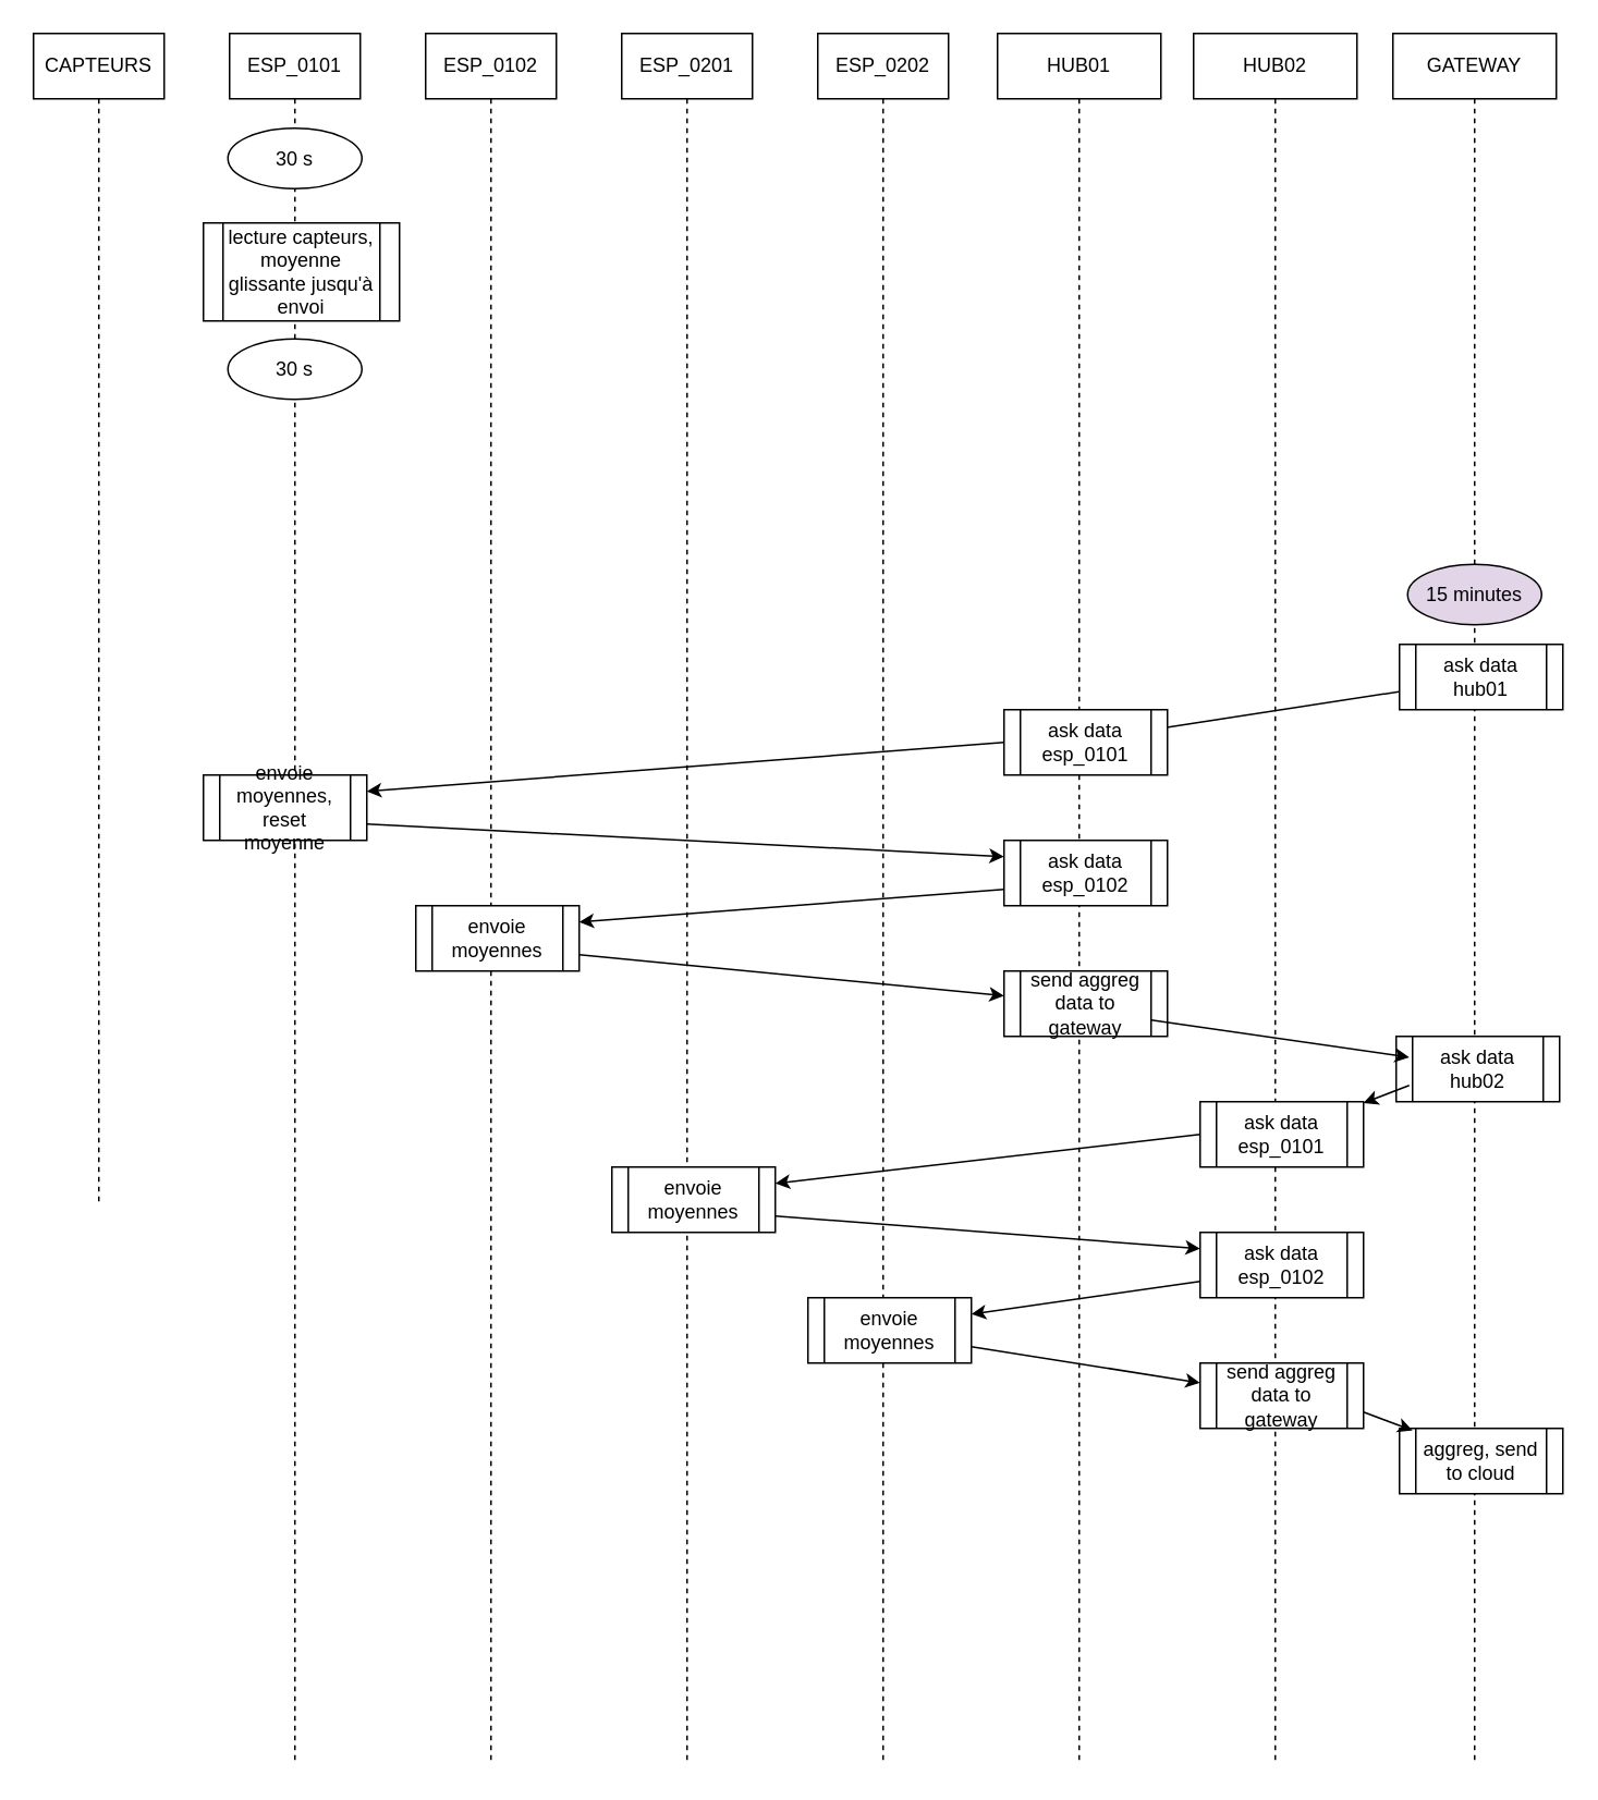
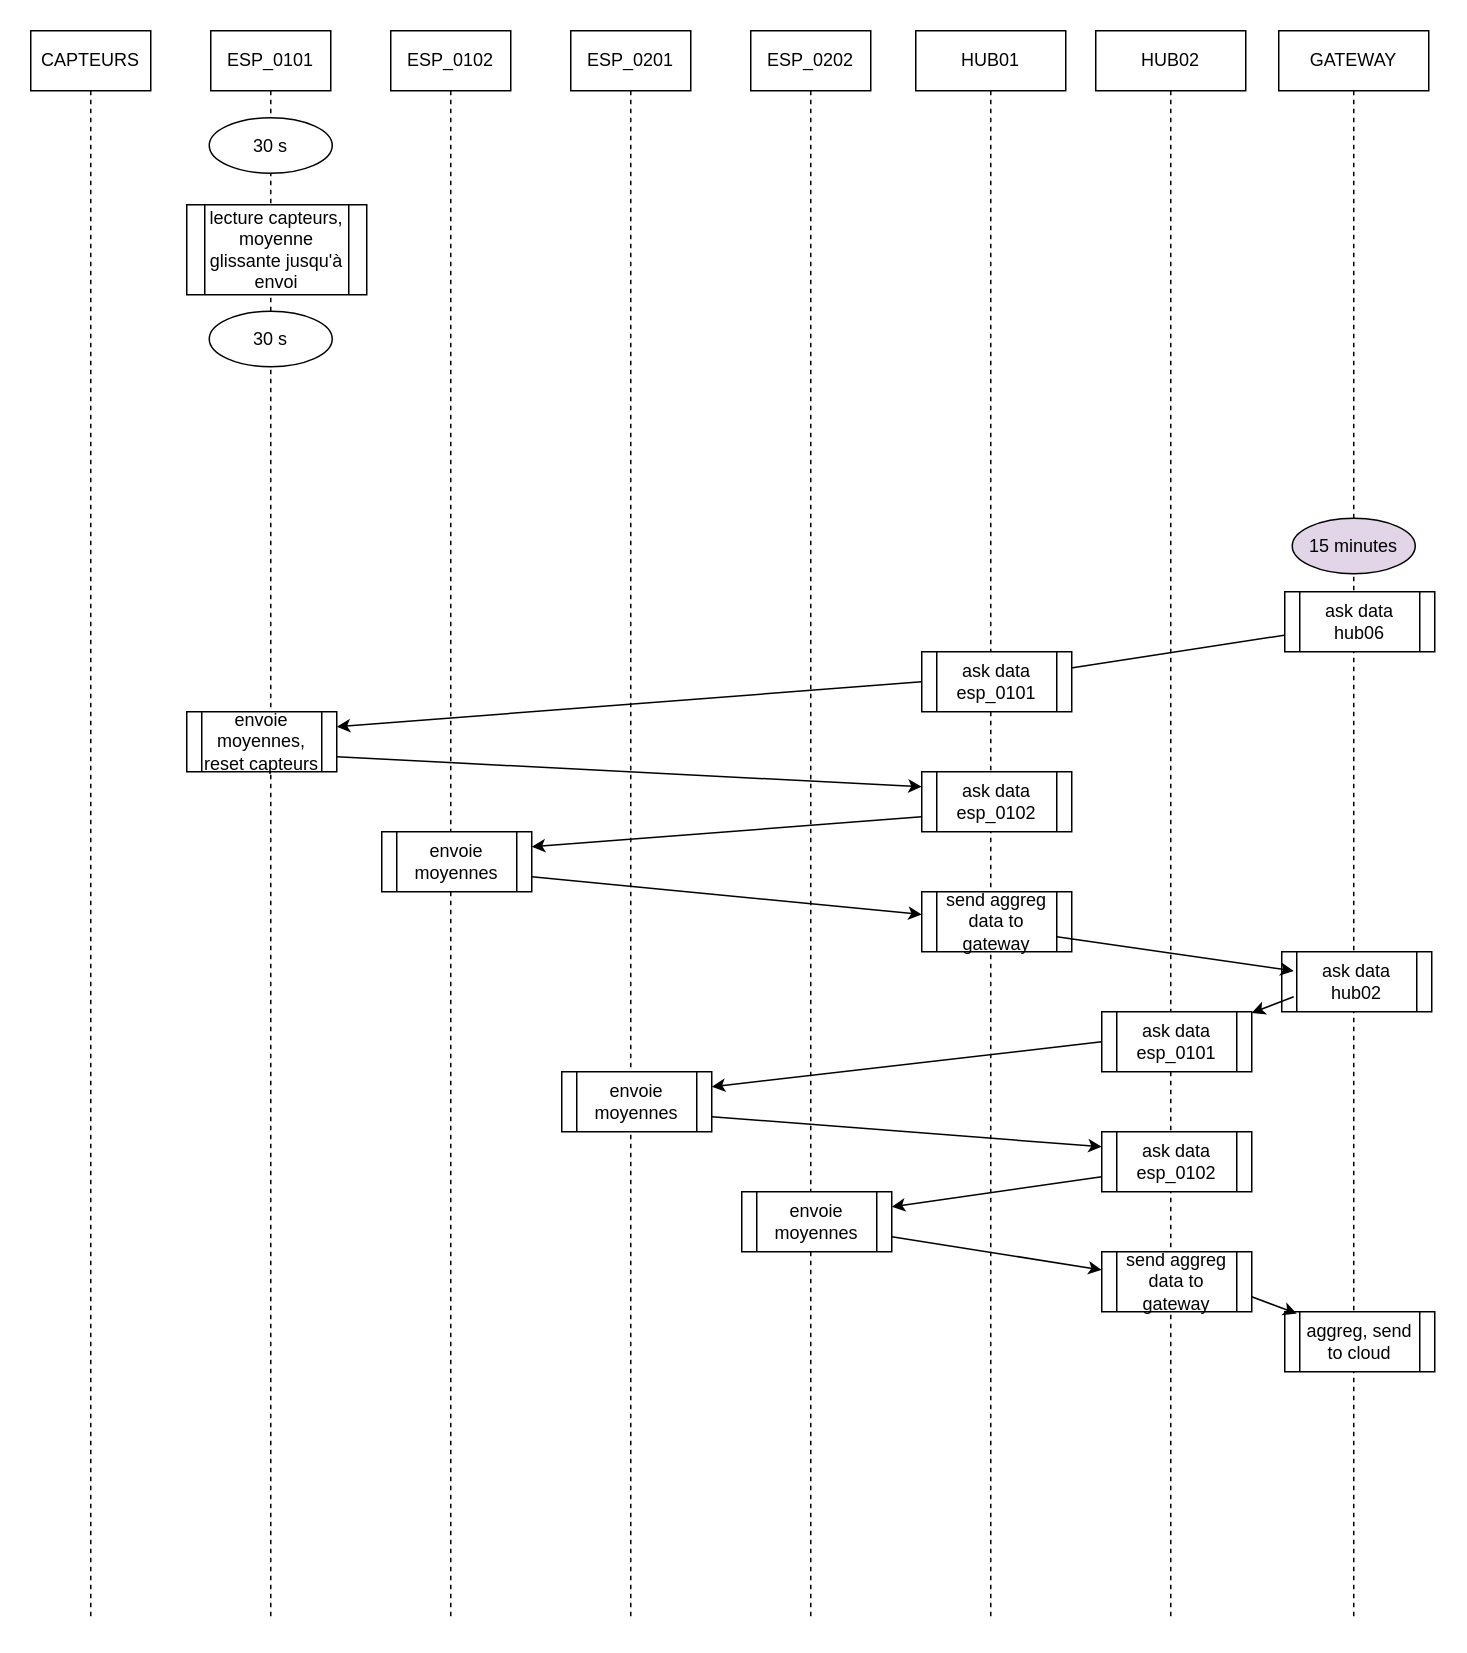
  <mxCell id="0" />
  <mxCell id="1" parent="0" />
- <mxCell id="2" value="CAPTEURS" style="shape=umlLifeline;perimeter=lifelinePerimeter;whiteSpace=wrap;html=1;container=0;dropTarget=0;collapsible=0;recursiveResize=0;outlineConnect=0;portConstraint=eastwest;newEdgeStyle={&quot;edgeStyle&quot;:&quot;elbowEdgeStyle&quot;,&quot;elbow&quot;:&quot;vertical&quot;,&quot;curved&quot;:0,&quot;rounded&quot;:0};" parent="1" vertex="1"><mxGeometry x="20" y="20" width="80" height="715" as="geometry" /></mxCell>
+ <mxCell id="2" value="CAPTEURS" style="shape=umlLifeline;perimeter=lifelinePerimeter;whiteSpace=wrap;html=1;container=0;dropTarget=0;collapsible=0;recursiveResize=0;outlineConnect=0;portConstraint=eastwest;newEdgeStyle={&quot;edgeStyle&quot;:&quot;elbowEdgeStyle&quot;,&quot;elbow&quot;:&quot;vertical&quot;,&quot;curved&quot;:0,&quot;rounded&quot;:0};" parent="1" vertex="1"><mxGeometry x="20" y="20" width="80" height="1060" as="geometry" /></mxCell>
  <mxCell id="3" value="ESP_0101" style="shape=umlLifeline;perimeter=lifelinePerimeter;whiteSpace=wrap;html=1;container=0;dropTarget=0;collapsible=0;recursiveResize=0;outlineConnect=0;portConstraint=eastwest;newEdgeStyle={&quot;edgeStyle&quot;:&quot;elbowEdgeStyle&quot;,&quot;elbow&quot;:&quot;vertical&quot;,&quot;curved&quot;:0,&quot;rounded&quot;:0};" parent="1" vertex="1"><mxGeometry x="140" y="20" width="80" height="1060" as="geometry" /></mxCell>
  <mxCell id="4" value="&lt;div&gt;HUB01&lt;/div&gt;" style="shape=umlLifeline;perimeter=lifelinePerimeter;whiteSpace=wrap;html=1;container=0;dropTarget=0;collapsible=0;recursiveResize=0;outlineConnect=0;portConstraint=eastwest;newEdgeStyle={&quot;edgeStyle&quot;:&quot;elbowEdgeStyle&quot;,&quot;elbow&quot;:&quot;vertical&quot;,&quot;curved&quot;:0,&quot;rounded&quot;:0};" vertex="1" parent="1"><mxGeometry x="610" y="20" width="100" height="1060" as="geometry" /></mxCell>
  <mxCell id="5" value="&lt;div&gt;ESP_0102&lt;/div&gt;" style="shape=umlLifeline;perimeter=lifelinePerimeter;whiteSpace=wrap;html=1;container=0;dropTarget=0;collapsible=0;recursiveResize=0;outlineConnect=0;portConstraint=eastwest;newEdgeStyle={&quot;edgeStyle&quot;:&quot;elbowEdgeStyle&quot;,&quot;elbow&quot;:&quot;vertical&quot;,&quot;curved&quot;:0,&quot;rounded&quot;:0};" vertex="1" parent="1"><mxGeometry x="260" y="20" width="80" height="1060" as="geometry" /></mxCell>
  <mxCell id="6" value="ESP_0201" style="shape=umlLifeline;perimeter=lifelinePerimeter;whiteSpace=wrap;html=1;container=0;dropTarget=0;collapsible=0;recursiveResize=0;outlineConnect=0;portConstraint=eastwest;newEdgeStyle={&quot;edgeStyle&quot;:&quot;elbowEdgeStyle&quot;,&quot;elbow&quot;:&quot;vertical&quot;,&quot;curved&quot;:0,&quot;rounded&quot;:0};" vertex="1" parent="1"><mxGeometry x="380" y="20" width="80" height="1060" as="geometry" /></mxCell>
  <mxCell id="7" value="&lt;div&gt;ESP_0202&lt;/div&gt;" style="shape=umlLifeline;perimeter=lifelinePerimeter;whiteSpace=wrap;html=1;container=0;dropTarget=0;collapsible=0;recursiveResize=0;outlineConnect=0;portConstraint=eastwest;newEdgeStyle={&quot;edgeStyle&quot;:&quot;elbowEdgeStyle&quot;,&quot;elbow&quot;:&quot;vertical&quot;,&quot;curved&quot;:0,&quot;rounded&quot;:0};" vertex="1" parent="1"><mxGeometry x="500" y="20" width="80" height="1060" as="geometry" /></mxCell>
  <mxCell id="8" value="&lt;div&gt;HUB02&lt;/div&gt;" style="shape=umlLifeline;perimeter=lifelinePerimeter;whiteSpace=wrap;html=1;container=0;dropTarget=0;collapsible=0;recursiveResize=0;outlineConnect=0;portConstraint=eastwest;newEdgeStyle={&quot;edgeStyle&quot;:&quot;elbowEdgeStyle&quot;,&quot;elbow&quot;:&quot;vertical&quot;,&quot;curved&quot;:0,&quot;rounded&quot;:0};" vertex="1" parent="1"><mxGeometry x="730" y="20" width="100" height="1060" as="geometry" /></mxCell>
  <mxCell id="9" value="GATEWAY" style="shape=umlLifeline;perimeter=lifelinePerimeter;whiteSpace=wrap;html=1;container=0;dropTarget=0;collapsible=0;recursiveResize=0;outlineConnect=0;portConstraint=eastwest;newEdgeStyle={&quot;edgeStyle&quot;:&quot;elbowEdgeStyle&quot;,&quot;elbow&quot;:&quot;vertical&quot;,&quot;curved&quot;:0,&quot;rounded&quot;:0};" vertex="1" parent="1"><mxGeometry x="852" y="20" width="100" height="1060" as="geometry" /></mxCell>
  <mxCell id="10" value="" style="endArrow=classic;html=1;rounded=0;" edge="1" parent="1"><mxGeometry width="50" height="50" relative="1" as="geometry"><mxPoint x="864" y="421.692" as="sourcePoint" /><mxPoint x="704" y="446.308" as="targetPoint" /></mxGeometry></mxCell>
- <mxCell id="11" value="ask data hub01" style="shape=process;whiteSpace=wrap;html=1;backgroundOutline=1;" vertex="1" parent="1"><mxGeometry x="856" y="394" width="100" height="40" as="geometry" /></mxCell>
+ <mxCell id="11" value="ask data hub06" style="shape=process;whiteSpace=wrap;html=1;backgroundOutline=1;" vertex="1" parent="1"><mxGeometry x="856" y="394" width="100" height="40" as="geometry" /></mxCell>
  <mxCell id="12" value="&lt;div&gt;ask data esp_0101&lt;/div&gt;" style="shape=process;whiteSpace=wrap;html=1;backgroundOutline=1;" vertex="1" parent="1"><mxGeometry x="614" y="434" width="100" height="40" as="geometry" /></mxCell>
- <mxCell id="13" value="&lt;div&gt;envoie moyennes, reset moyenne&lt;br&gt;&lt;/div&gt;" style="shape=process;whiteSpace=wrap;html=1;backgroundOutline=1;" vertex="1" parent="1"><mxGeometry x="124" y="474" width="100" height="40" as="geometry" /></mxCell>
+ <mxCell id="13" value="&lt;div&gt;envoie moyennes, reset capteurs&lt;br&gt;&lt;/div&gt;" style="shape=process;whiteSpace=wrap;html=1;backgroundOutline=1;" vertex="1" parent="1"><mxGeometry x="124" y="474" width="100" height="40" as="geometry" /></mxCell>
  <mxCell id="14" value="" style="endArrow=classic;html=1;rounded=0;entryX=1;entryY=0.25;entryDx=0;entryDy=0;exitX=0;exitY=0.5;exitDx=0;exitDy=0;" edge="1" parent="1" source="12" target="13"><mxGeometry width="50" height="50" relative="1" as="geometry"><mxPoint x="904" y="428" as="sourcePoint" /><mxPoint x="734" y="440" as="targetPoint" /></mxGeometry></mxCell>
  <mxCell id="15" value="&lt;div&gt;ask data esp_0102&lt;/div&gt;" style="shape=process;whiteSpace=wrap;html=1;backgroundOutline=1;" vertex="1" parent="1"><mxGeometry x="614" y="514" width="100" height="40" as="geometry" /></mxCell>
  <mxCell id="16" value="envoie moyennes" style="shape=process;whiteSpace=wrap;html=1;backgroundOutline=1;" vertex="1" parent="1"><mxGeometry x="254" y="554" width="100" height="40" as="geometry" /></mxCell>
  <mxCell id="17" value="send aggreg data to gateway" style="shape=process;whiteSpace=wrap;html=1;backgroundOutline=1;" vertex="1" parent="1"><mxGeometry x="614" y="594" width="100" height="40" as="geometry" /></mxCell>
  <mxCell id="18" value="&lt;div&gt;ask data hub02&lt;/div&gt;" style="shape=process;whiteSpace=wrap;html=1;backgroundOutline=1;" vertex="1" parent="1"><mxGeometry x="854" y="634" width="100" height="40" as="geometry" /></mxCell>
  <mxCell id="19" value="" style="endArrow=classic;html=1;rounded=0;entryX=0;entryY=0.25;entryDx=0;entryDy=0;exitX=1;exitY=0.75;exitDx=0;exitDy=0;" edge="1" parent="1" source="13" target="15"><mxGeometry width="50" height="50" relative="1" as="geometry"><mxPoint x="634" y="444" as="sourcePoint" /><mxPoint x="244" y="464" as="targetPoint" /></mxGeometry></mxCell>
  <mxCell id="20" value="" style="endArrow=classic;html=1;rounded=0;entryX=1;entryY=0.25;entryDx=0;entryDy=0;exitX=0;exitY=0.75;exitDx=0;exitDy=0;" edge="1" parent="1" source="15" target="16"><mxGeometry width="50" height="50" relative="1" as="geometry"><mxPoint x="644" y="454" as="sourcePoint" /><mxPoint x="254" y="474" as="targetPoint" /></mxGeometry></mxCell>
  <mxCell id="21" value="" style="endArrow=classic;html=1;rounded=0;exitX=1;exitY=0.75;exitDx=0;exitDy=0;" edge="1" parent="1" source="16" target="17"><mxGeometry width="50" height="50" relative="1" as="geometry"><mxPoint x="654" y="464" as="sourcePoint" /><mxPoint x="264" y="484" as="targetPoint" /></mxGeometry></mxCell>
  <mxCell id="22" value="" style="endArrow=classic;html=1;rounded=0;exitX=1;exitY=0.75;exitDx=0;exitDy=0;" edge="1" parent="1"><mxGeometry width="50" height="50" relative="1" as="geometry"><mxPoint x="704" y="624" as="sourcePoint" /><mxPoint x="862" y="646.788" as="targetPoint" /></mxGeometry></mxCell>
  <mxCell id="23" value="" style="endArrow=classic;html=1;rounded=0;exitX=0;exitY=0.75;exitDx=0;exitDy=0;" edge="1" parent="1" target="24"><mxGeometry width="50" height="50" relative="1" as="geometry"><mxPoint x="862" y="664" as="sourcePoint" /><mxPoint x="594" y="734" as="targetPoint" /></mxGeometry></mxCell>
  <mxCell id="24" value="&lt;div&gt;ask data esp_0101&lt;/div&gt;" style="shape=process;whiteSpace=wrap;html=1;backgroundOutline=1;" vertex="1" parent="1"><mxGeometry x="734" y="674" width="100" height="40" as="geometry" /></mxCell>
  <mxCell id="25" value="&lt;div&gt;envoie moyennes&lt;br&gt;&lt;/div&gt;" style="shape=process;whiteSpace=wrap;html=1;backgroundOutline=1;" vertex="1" parent="1"><mxGeometry x="374" y="714" width="100" height="40" as="geometry" /></mxCell>
  <mxCell id="26" value="" style="endArrow=classic;html=1;rounded=0;entryX=1;entryY=0.25;entryDx=0;entryDy=0;exitX=0;exitY=0.5;exitDx=0;exitDy=0;" edge="1" parent="1" source="24" target="25"><mxGeometry width="50" height="50" relative="1" as="geometry"><mxPoint x="904" y="718" as="sourcePoint" /><mxPoint x="734" y="730" as="targetPoint" /></mxGeometry></mxCell>
  <mxCell id="27" value="&lt;div&gt;ask data esp_0102&lt;/div&gt;" style="shape=process;whiteSpace=wrap;html=1;backgroundOutline=1;" vertex="1" parent="1"><mxGeometry x="734" y="754" width="100" height="40" as="geometry" /></mxCell>
  <mxCell id="28" value="envoie moyennes" style="shape=process;whiteSpace=wrap;html=1;backgroundOutline=1;" vertex="1" parent="1"><mxGeometry x="494" y="794" width="100" height="40" as="geometry" /></mxCell>
  <mxCell id="29" value="send aggreg data to gateway" style="shape=process;whiteSpace=wrap;html=1;backgroundOutline=1;" vertex="1" parent="1"><mxGeometry x="734" y="834" width="100" height="40" as="geometry" /></mxCell>
  <mxCell id="30" value="aggreg, send to cloud" style="shape=process;whiteSpace=wrap;html=1;backgroundOutline=1;" vertex="1" parent="1"><mxGeometry x="856" y="874" width="100" height="40" as="geometry" /></mxCell>
  <mxCell id="31" value="" style="endArrow=classic;html=1;rounded=0;entryX=0;entryY=0.25;entryDx=0;entryDy=0;exitX=1;exitY=0.75;exitDx=0;exitDy=0;" edge="1" parent="1" source="25" target="27"><mxGeometry width="50" height="50" relative="1" as="geometry"><mxPoint x="634" y="734" as="sourcePoint" /><mxPoint x="244" y="754" as="targetPoint" /></mxGeometry></mxCell>
  <mxCell id="32" value="" style="endArrow=classic;html=1;rounded=0;entryX=1;entryY=0.25;entryDx=0;entryDy=0;exitX=0;exitY=0.75;exitDx=0;exitDy=0;" edge="1" parent="1" source="27" target="28"><mxGeometry width="50" height="50" relative="1" as="geometry"><mxPoint x="644" y="744" as="sourcePoint" /><mxPoint x="254" y="764" as="targetPoint" /></mxGeometry></mxCell>
  <mxCell id="33" value="" style="endArrow=classic;html=1;rounded=0;exitX=1;exitY=0.75;exitDx=0;exitDy=0;" edge="1" parent="1" source="28" target="29"><mxGeometry width="50" height="50" relative="1" as="geometry"><mxPoint x="654" y="754" as="sourcePoint" /><mxPoint x="264" y="774" as="targetPoint" /></mxGeometry></mxCell>
  <mxCell id="34" value="" style="endArrow=classic;html=1;rounded=0;exitX=1;exitY=0.75;exitDx=0;exitDy=0;" edge="1" parent="1" source="29"><mxGeometry width="50" height="50" relative="1" as="geometry"><mxPoint x="634" y="764" as="sourcePoint" /><mxPoint x="864" y="875.25" as="targetPoint" /></mxGeometry></mxCell>
  <mxCell id="35" value="lecture capteurs, moyenne glissante jusqu'à envoi" style="shape=process;whiteSpace=wrap;html=1;backgroundOutline=1;" vertex="1" parent="1"><mxGeometry x="124" y="136" width="120" height="60" as="geometry" /></mxCell>
  <mxCell id="36" value="30 s" style="ellipse;whiteSpace=wrap;html=1;" vertex="1" parent="1"><mxGeometry x="139" y="78" width="82" height="37" as="geometry" /></mxCell>
  <mxCell id="37" value="15 minutes" style="ellipse;whiteSpace=wrap;html=1;fillColor=#e1d5e7;" vertex="1" parent="1"><mxGeometry x="861" y="345" width="82" height="37" as="geometry" /></mxCell>
  <mxCell id="38" value="30 s" style="ellipse;whiteSpace=wrap;html=1;" vertex="1" parent="1"><mxGeometry x="139" y="207" width="82" height="37" as="geometry" /></mxCell>
